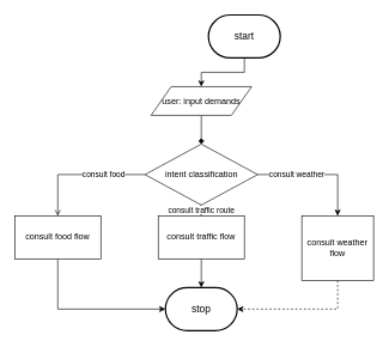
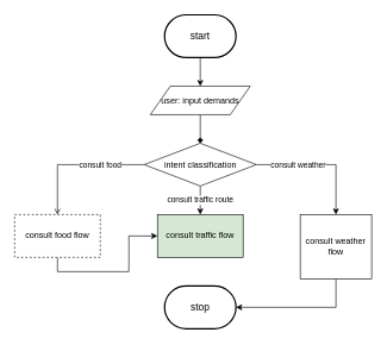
  <mxCell id="0" />
  <mxCell id="1" parent="0" />
  <mxCell id="2" style="edgeStyle=orthogonalEdgeStyle;rounded=0;orthogonalLoop=1;jettySize=auto;html=1;exitX=0.5;exitY=1;exitDx=0;exitDy=0;exitPerimeter=0;entryX=0.5;entryY=0;entryDx=0;entryDy=0;" edge="1" parent="1" source="3" target="5"><mxGeometry relative="1" as="geometry" /></mxCell>
- <mxCell id="3" value="&lt;span style=&quot;font-size: 14px&quot;&gt;start&lt;/span&gt;" style="strokeWidth=2;html=1;shape=mxgraph.flowchart.terminator;whiteSpace=wrap;" vertex="1" parent="1"><mxGeometry x="290" y="20.019" width="100" height="60" as="geometry" /></mxCell>
+ <mxCell id="3" value="&lt;span style=&quot;font-size: 14px&quot;&gt;start&lt;/span&gt;" style="strokeWidth=2;html=1;shape=mxgraph.flowchart.terminator;whiteSpace=wrap;" vertex="1" parent="1"><mxGeometry x="230" y="20.019" width="100" height="60" as="geometry" /></mxCell>
  <mxCell id="4" style="edgeStyle=orthogonalEdgeStyle;rounded=0;orthogonalLoop=1;jettySize=auto;html=1;exitX=0.5;exitY=1;exitDx=0;exitDy=0;entryX=0.5;entryY=0;entryDx=0;entryDy=0;endArrow=diamond;" edge="1" parent="1" source="5" target="9"><mxGeometry relative="1" as="geometry" /></mxCell>
  <mxCell id="5" value="user: input demands" style="shape=parallelogram;perimeter=parallelogramPerimeter;whiteSpace=wrap;html=1;" vertex="1" parent="1"><mxGeometry x="210" y="120" width="140" height="40" as="geometry" /></mxCell>
  <mxCell id="6" value="consult traffic route" style="edgeStyle=orthogonalEdgeStyle;rounded=0;orthogonalLoop=1;jettySize=auto;html=1;exitX=0.5;exitY=1;exitDx=0;exitDy=0;" edge="1" parent="1" source="9" target="13"><mxGeometry x="0.005" relative="1" as="geometry"><mxPoint as="offset" /></mxGeometry></mxCell>
  <mxCell id="7" value="consult food" style="edgeStyle=orthogonalEdgeStyle;rounded=0;orthogonalLoop=1;jettySize=auto;html=1;exitX=0;exitY=0.5;exitDx=0;exitDy=0;entryX=0.5;entryY=0;entryDx=0;entryDy=0;endArrow=open;" edge="1" parent="1" source="9" target="11"><mxGeometry x="-0.356" relative="1" as="geometry"><mxPoint as="offset" /></mxGeometry></mxCell>
  <mxCell id="8" value="consult weather" style="edgeStyle=orthogonalEdgeStyle;rounded=0;orthogonalLoop=1;jettySize=auto;html=1;exitX=1;exitY=0.5;exitDx=0;exitDy=0;entryX=0.5;entryY=0;entryDx=0;entryDy=0;" edge="1" parent="1" source="9" target="15"><mxGeometry x="-0.356" relative="1" as="geometry"><mxPoint as="offset" /></mxGeometry></mxCell>
- <mxCell id="9" value="intent classification" style="rhombus;whiteSpace=wrap;html=1;" vertex="1" parent="1"><mxGeometry x="201.5" y="200" width="157" height="85" as="geometry" /></mxCell>
- <mxCell id="10" style="edgeStyle=orthogonalEdgeStyle;rounded=0;orthogonalLoop=1;jettySize=auto;html=1;exitX=0.5;exitY=1;exitDx=0;exitDy=0;entryX=0;entryY=0.5;entryDx=0;entryDy=0;entryPerimeter=0;" edge="1" parent="1" source="11" target="16"><mxGeometry relative="1" as="geometry" /></mxCell>
- <mxCell id="11" value="consult food flow" style="rounded=0;whiteSpace=wrap;html=1;" vertex="1" parent="1"><mxGeometry x="20" y="300" width="120" height="60" as="geometry" /></mxCell>
- <mxCell id="12" style="edgeStyle=orthogonalEdgeStyle;rounded=0;orthogonalLoop=1;jettySize=auto;html=1;exitX=0.5;exitY=1;exitDx=0;exitDy=0;entryX=0.5;entryY=0;entryDx=0;entryDy=0;entryPerimeter=0;" edge="1" parent="1" source="13" target="16"><mxGeometry relative="1" as="geometry" /></mxCell>
- <mxCell id="13" value="consult traffic flow" style="rounded=0;whiteSpace=wrap;html=1;" vertex="1" parent="1"><mxGeometry x="220" y="300" width="120" height="60" as="geometry" /></mxCell>
- <mxCell id="14" style="edgeStyle=orthogonalEdgeStyle;rounded=0;orthogonalLoop=1;jettySize=auto;html=1;exitX=0.5;exitY=1;exitDx=0;exitDy=0;entryX=1;entryY=0.5;entryDx=0;entryDy=0;entryPerimeter=0;dashed=1;" edge="1" parent="1" source="15" target="16"><mxGeometry relative="1" as="geometry" /></mxCell>
+ <mxCell id="9" value="intent classification" style="rhombus;whiteSpace=wrap;html=1;" vertex="1" parent="1"><mxGeometry x="201.5" y="200" width="157" height="60" as="geometry" /></mxCell>
+ <mxCell id="10" style="edgeStyle=orthogonalEdgeStyle;rounded=0;orthogonalLoop=1;jettySize=auto;html=1;exitX=0.5;exitY=1;exitDx=0;exitDy=0;" edge="1" parent="1" source="11" target="13"><mxGeometry relative="1" as="geometry" /></mxCell>
+ <mxCell id="11" value="consult food flow" style="rounded=0;whiteSpace=wrap;html=1;dashed=1;" vertex="1" parent="1"><mxGeometry x="20" y="300" width="120" height="60" as="geometry" /></mxCell>
+ <mxCell id="13" value="consult traffic flow" style="rounded=0;whiteSpace=wrap;html=1;fillColor=#d5e8d4;" vertex="1" parent="1"><mxGeometry x="220" y="300" width="120" height="60" as="geometry" /></mxCell>
+ <mxCell id="14" style="edgeStyle=orthogonalEdgeStyle;rounded=0;orthogonalLoop=1;jettySize=auto;html=1;exitX=0.5;exitY=1;exitDx=0;exitDy=0;entryX=1;entryY=0.5;entryDx=0;entryDy=0;entryPerimeter=0;" edge="1" parent="1" source="15" target="16"><mxGeometry relative="1" as="geometry" /></mxCell>
  <mxCell id="15" value="consult weather flow" style="rounded=0;whiteSpace=wrap;html=1;" vertex="1" parent="1"><mxGeometry x="420" y="300" width="100" height="90" as="geometry" /></mxCell>
  <mxCell id="16" value="&lt;span style=&quot;font-size: 14px&quot;&gt;stop&lt;/span&gt;" style="strokeWidth=2;html=1;shape=mxgraph.flowchart.terminator;whiteSpace=wrap;" vertex="1" parent="1"><mxGeometry x="230" y="400.019" width="100" height="60" as="geometry" /></mxCell>
